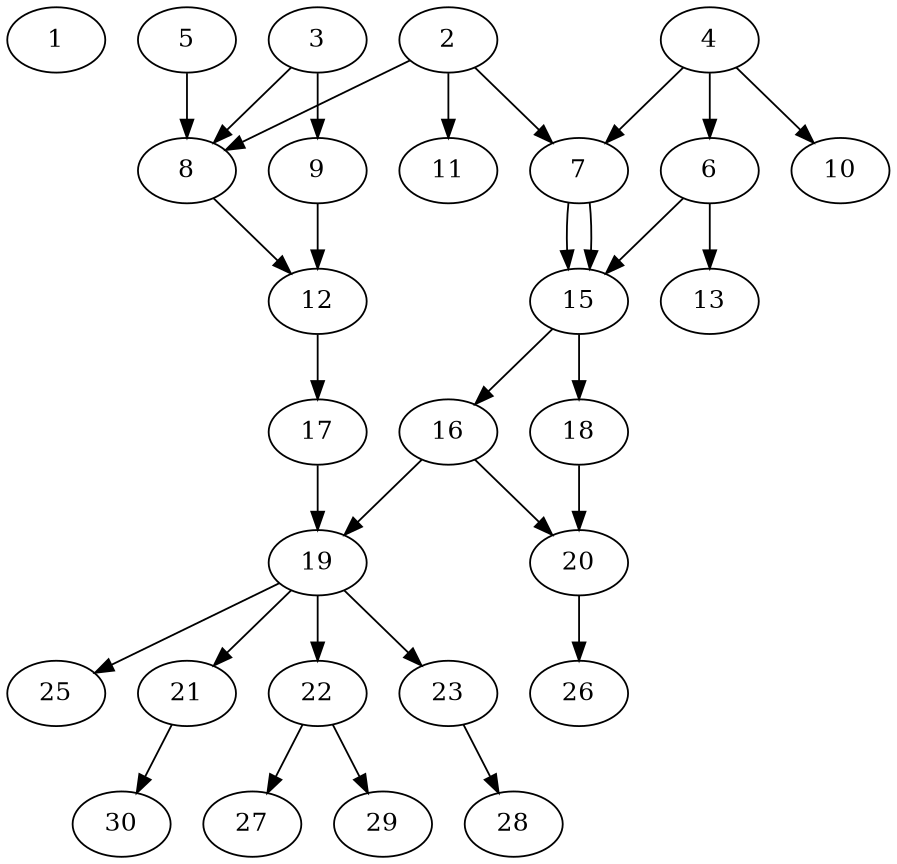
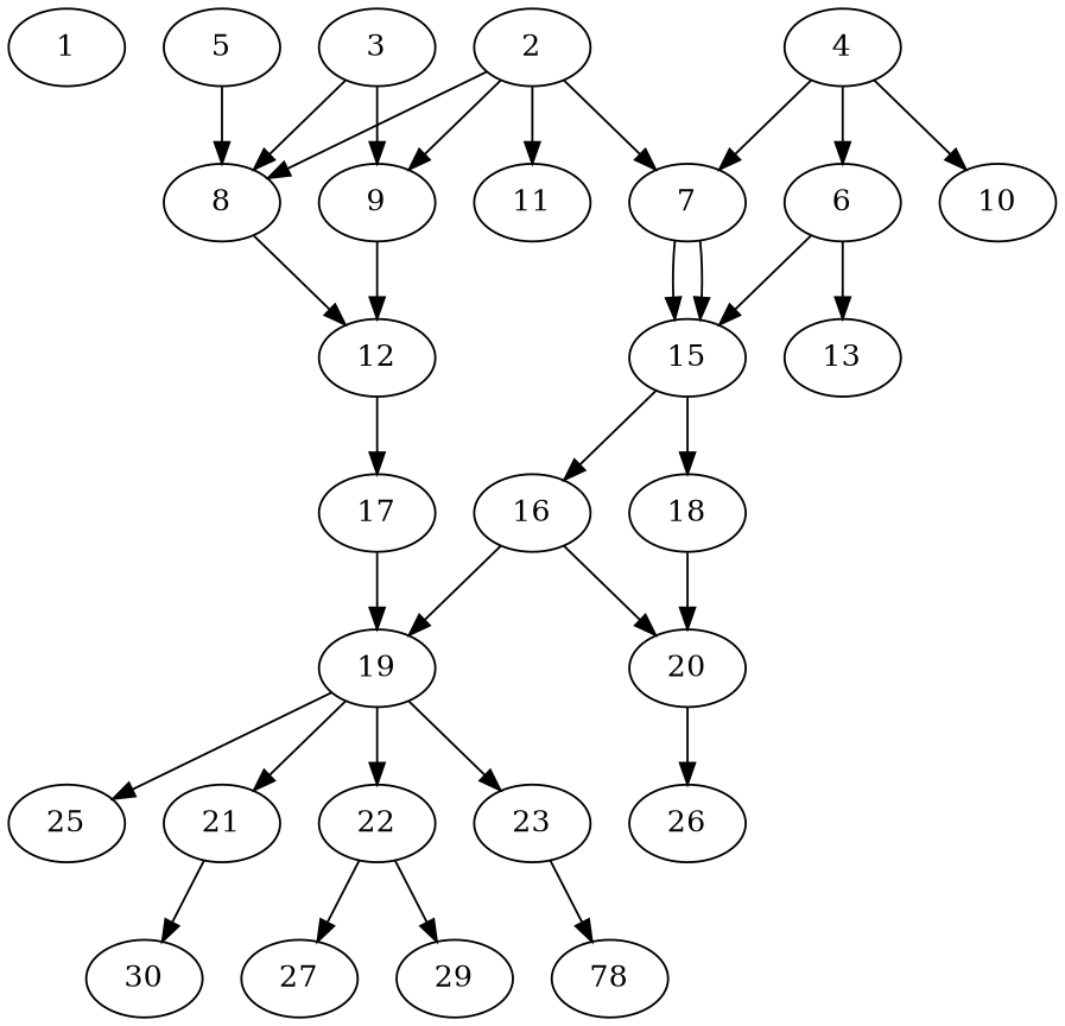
  digraph {
    node [alpha=0.17 compute_size=28991029248 result_size=0]
    1 [alpha=0.12 compute_size=32435093504 ram=45859952 trans_size=354343]
    2 [alpha=0.00 compute_size=81565301258 ram=25690880 result_size=29696 trans_size=422948]
    7 [compute_size=1073741824000 ram=28307648 result_size=1024 trans_size=779239]
    8 [alpha=0.10 compute_size=231928233984 ram=46007264 result_size=13312 trans_size=514634]
    9 [compute_size=134217728000 ram=21282608 result_size=1024 trans_size=757756]
    11 [alpha=0.09 compute_size=27981758464 ram=24656528 trans_size=1007113]
    15 [alpha=0.15 compute_size=15670886400 ram=46667792 result_size=1024 trans_size=366555]
    12 [alpha=0.06 compute_size=992850518311 ram=36235568 result_size=1024 trans_size=1005162]
    16 [alpha=0.05 compute_size=231928233984 ram=24322304 result_size=13312 trans_size=573265]
    18 [compute_size=1073741824000 ram=6795344 result_size=1024 trans_size=637682]
    17 [ram=46363664 result_size=29696 trans_size=441937]
    3 [alpha=0.07 compute_size=19213895680 ram=28207856 result_size=9216 trans_size=501463]
    4 [alpha=0.07 compute_size=8834605056 ram=48042704 result_size=13312 trans_size=534678]
    6 [alpha=0.16 compute_size=1073741824000 ram=46533152 result_size=1024 trans_size=530395]
    10 [compute_size=782757789696 ram=35560784 trans_size=562267]
    13 [alpha=0.08 compute_size=641157038080 ram=15391712 trans_size=705807]
    5 [alpha=0.09 ram=10009280 result_size=29696 trans_size=948897]
    19 [alpha=0.13 compute_size=68719476736 ram=26845616 result_size=74752 trans_size=1004395]
    20 [alpha=0.15 compute_size=782757789696 ram=39036080 result_size=54272 trans_size=641678]
    21 [alpha=0.11 compute_size=15615172608 ram=26400512 trans_size=438037]
    22 [alpha=0.03 compute_size=368293445632 ram=23275280 result_size=9216 trans_size=540720]
    23 [alpha=0.03 ram=11035712 result_size=29696 trans_size=1031313]
    25 [alpha=0.05 compute_size=420014826708 ram=43200416 trans_size=552933]
    26 [alpha=0.13 compute_size=36623757312 ram=20113616 trans_size=815492]
    30 [alpha=0.16 compute_size=549755813888 ram=5716640 trans_size=773901]
    27 [alpha=0.18 compute_size=368293445632 ram=11845136 trans_size=745800]
    29 [alpha=0.13 compute_size=8589934592 ram=8979680 result_size=70656 trans_size=298237]
-   28 [alpha=0.12 ram=9049376 trans_size=996115]
+   28 [alpha=0.12 ram=9049376 trans_size=996115 label=78]
    2 -> 7
    2 -> 8
+   2 -> 9
    2 -> 11
    7 -> 15
    7 -> 15
    8 -> 12
    9 -> 12
    15 -> 16
    15 -> 18
    12 -> 17
    16 -> 19
    16 -> 20
    18 -> 20
    17 -> 19
    3 -> 8
    3 -> 9
    4 -> 7
    4 -> 6
    4 -> 10
    6 -> 15
    6 -> 13
    5 -> 8
    19 -> 21
    19 -> 22
    19 -> 23
    19 -> 25
    20 -> 26
    21 -> 30
    22 -> 27
    22 -> 29
    23 -> 28
  }
